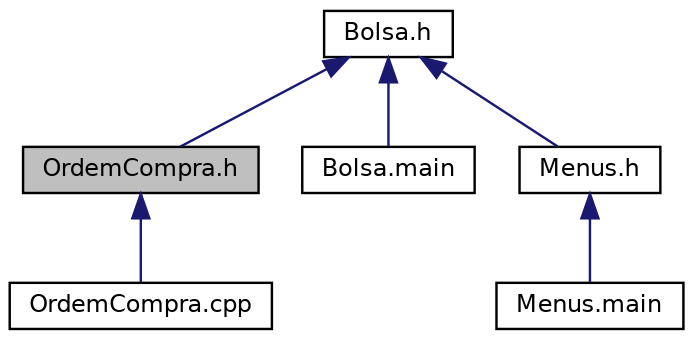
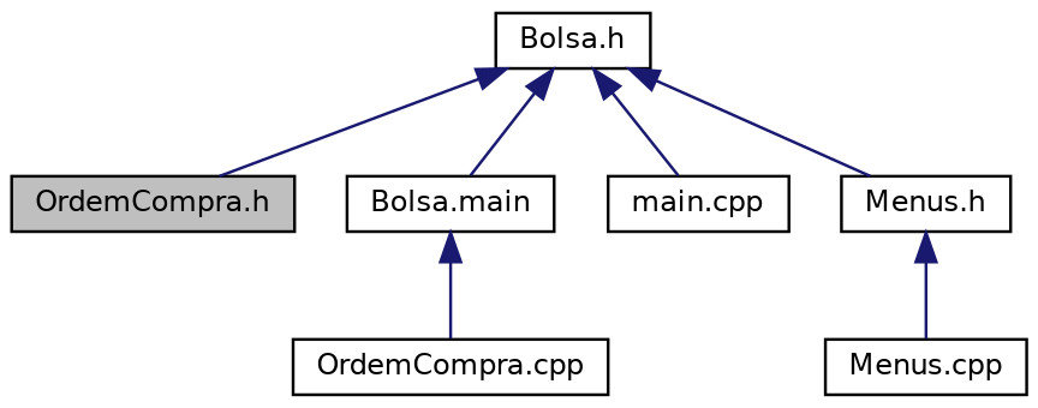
  digraph {
    node [color=black fillcolor=white fontname=Helvetica fontsize=10 shape=record style=filled]
    edge [color=midnightblue dir=back fontname=Helvetica fontsize=10 labelfontname=Helvetica labelfontsize=10 style=solid]
    n1 [fillcolor=grey75 fontcolor=black height=0.2 label="OrdemCompra.h" width=0.4]
    n2 [height=0.2 label="OrdemCompra.cpp" width=0.4]
    n3 [height=0.2 label="Bolsa.h" width=0.4]
    n4 [height=0.2 label="Bolsa.main" width=0.4]
+   n5 [height=0.2 label="main.cpp" width=0.4]
    n6 [height=0.2 label="Menus.h" width=0.4]
-   n7 [height=0.2 label="Menus.main" width=0.4]
-   n1 -> n2
+   n7 [height=0.2 label="Menus.cpp" width=0.4]
+   n4 -> n2
    n3 -> n1
    n3 -> n4
+   n3 -> n5
    n3 -> n6
    n6 -> n7
  }
